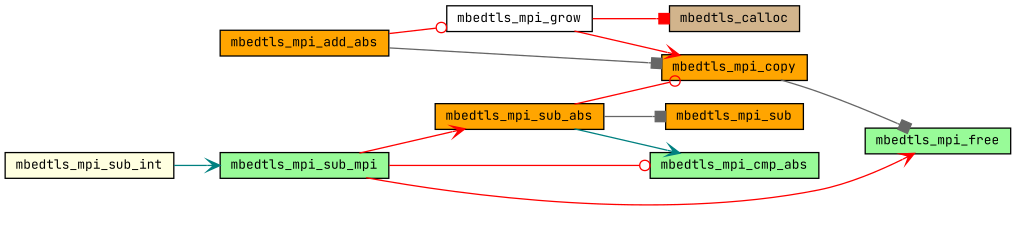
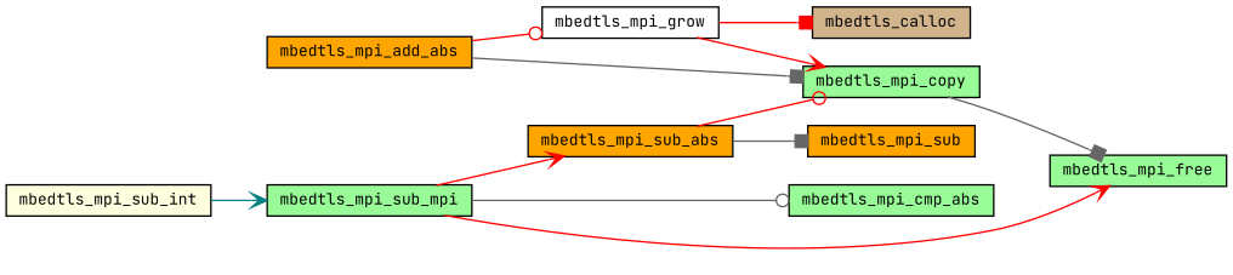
  digraph {
    fontname="JetBrains Mono"
    rankdir=LR
    node [color=black fillcolor=orange fontname="JetBrains Mono" fontsize=10 shape=record style=filled]
    edge [arrowhead=vee color=red fontname="JetBrains Mono" fontsize=10 labelfontname=Helvetica labelfontsize=10 style=solid]
    n1 [fillcolor=lightyellow fontcolor=black height=0.2 label=mbedtls_mpi_sub_int width=0.4]
    n2 [fillcolor=palegreen height=0.2 label=mbedtls_mpi_sub_mpi width=0.4]
    n3 [fillcolor=palegreen height=0.2 label=mbedtls_mpi_cmp_abs width=0.4]
    n4 [height=0.2 label=mbedtls_mpi_sub_abs width=0.4]
    n5 [fillcolor=palegreen height=0.2 label=mbedtls_mpi_free width=0.4]
    n6 [height=0.2 label=mbedtls_mpi_add_abs width=0.4]
-   n7 [height=0.2 label=mbedtls_mpi_copy width=0.4]
+   n7 [fillcolor=palegreen height=0.2 label=mbedtls_mpi_copy width=0.4]
    n8 [fillcolor=white height=0.2 label=mbedtls_mpi_grow width=0.4]
    n9 [height=0.2 label=mbedtls_mpi_sub width=0.4]
    n10 [fillcolor=tan height=0.2 label=mbedtls_calloc width=0.4]
    n1 -> n2 [color=teal]
-   n2 -> n3 [arrowhead=odot]
+   n2 -> n3 [arrowhead=odot color=gray40]
    n2 -> n4
    n2 -> n5
-   n4 -> n3 [color=teal]
    n4 -> n7 [arrowhead=odot]
    n4 -> n9 [arrowhead=box color=gray40]
    n6 -> n7 [arrowhead=box color=gray40]
    n6 -> n8 [arrowhead=odot]
    n7 -> n5 [arrowhead=box color=gray40]
    n8 -> n7
    n8 -> n10 [arrowhead=box]
  }
